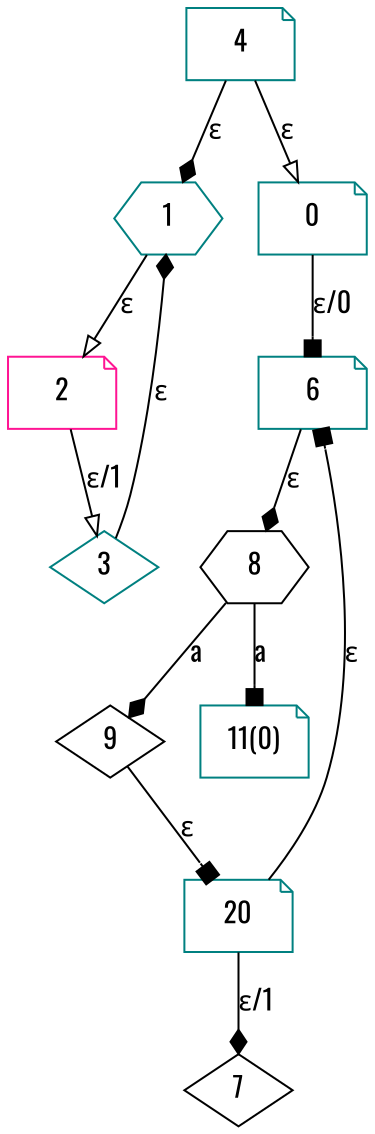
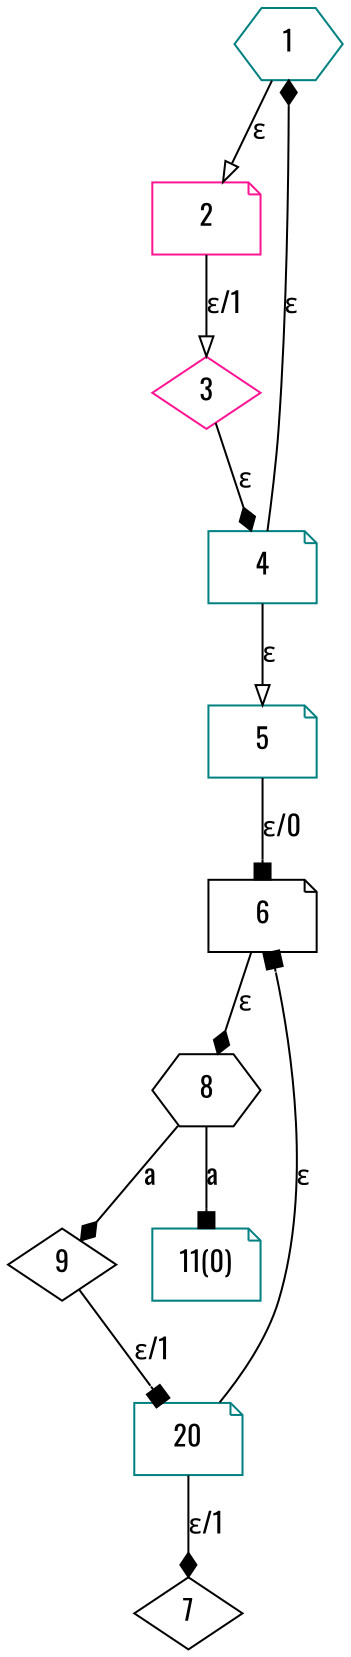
  digraph {
    fontname=Oswald
    node [color=teal fontname=Oswald shape=note]
    edge [arrowhead=diamond fontname=Oswald]
    n1 [label=1 shape=hexagon]
    n2 [color=deeppink label=2]
-   n3 [label=0]
-   n4 [label=6]
-   n5 [label=3 shape=diamond]
+   n3 [label=5]
+   n4 [color=black label=6]
+   n5 [color=deeppink label=3 shape=diamond]
    n6 [color=black label=8 shape=hexagon]
    n7 [label=4]
    n8 [color=black label=9 shape=diamond]
    n9 [label="11(0)"]
    n10 [label=20]
    n11 [color=black label=7 shape=diamond]
    n1 -> n2 [arrowhead=onormal label="ε"]
    n2 -> n5 [arrowhead=onormal label="ε/1"]
    n3 -> n4 [arrowhead=box label="ε/0"]
    n4 -> n6 [label="ε"]
-   n5 -> n1 [label="ε"]
+   n5 -> n7 [label="ε"]
    n6 -> n8 [label=a]
    n6 -> n9 [arrowhead=box label=a]
    n7 -> n1 [label="ε"]
    n7 -> n3 [arrowhead=onormal label="ε"]
-   n8 -> n10 [arrowhead=box label="ε"]
+   n8 -> n10 [arrowhead=box label="ε/1"]
    n10 -> n4 [arrowhead=box label="ε"]
    n10 -> n11 [label="ε/1"]
  }
